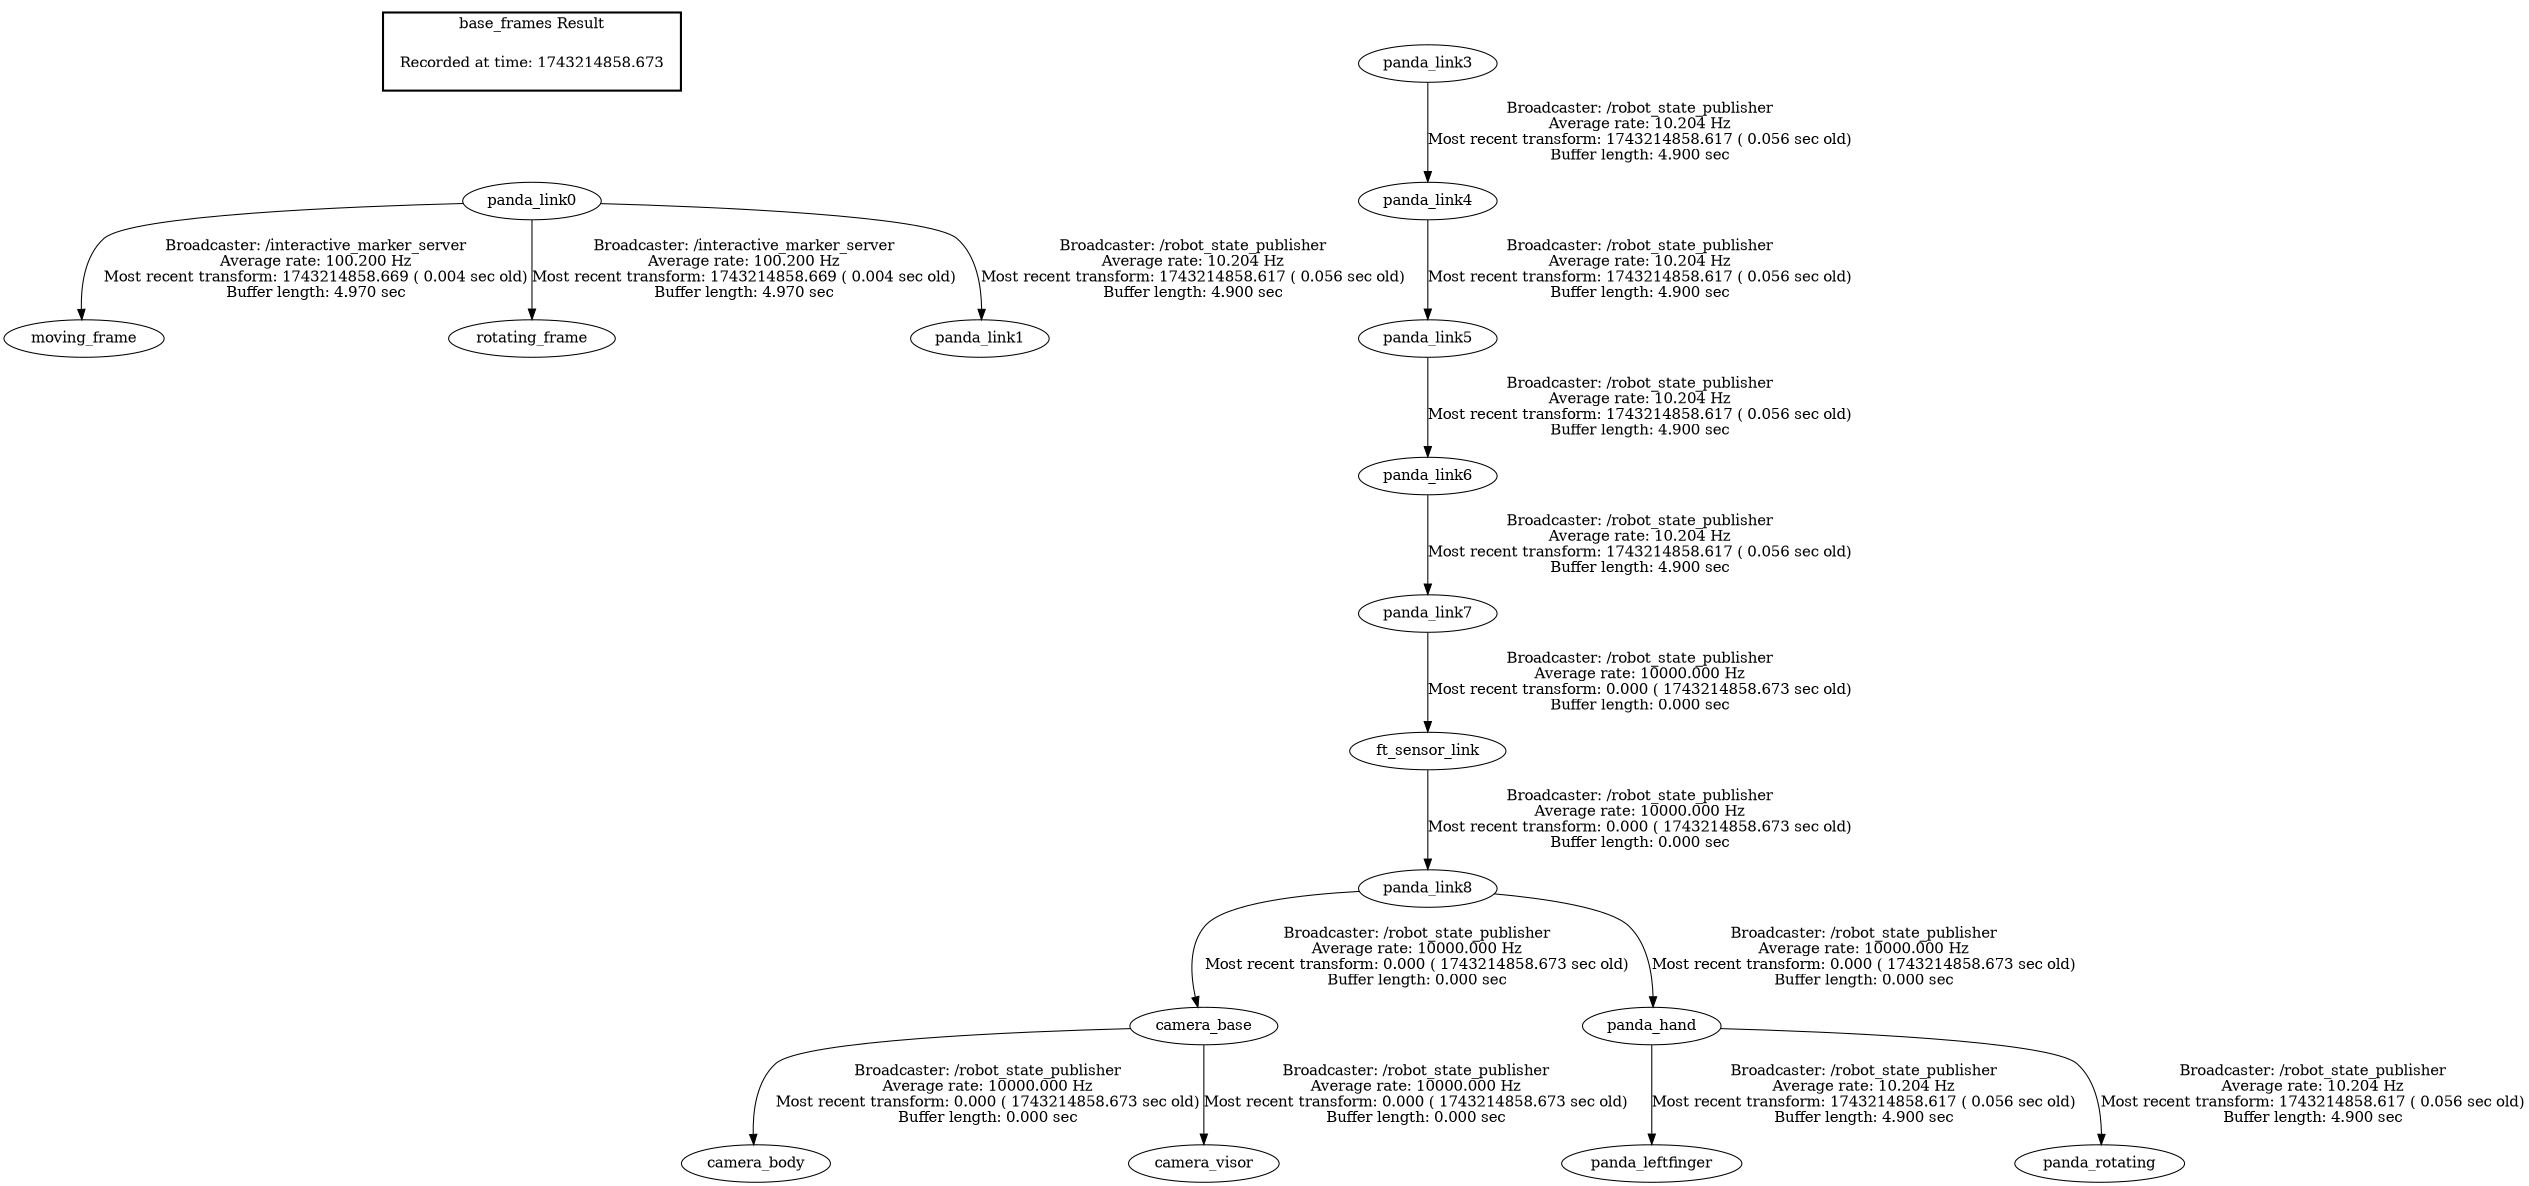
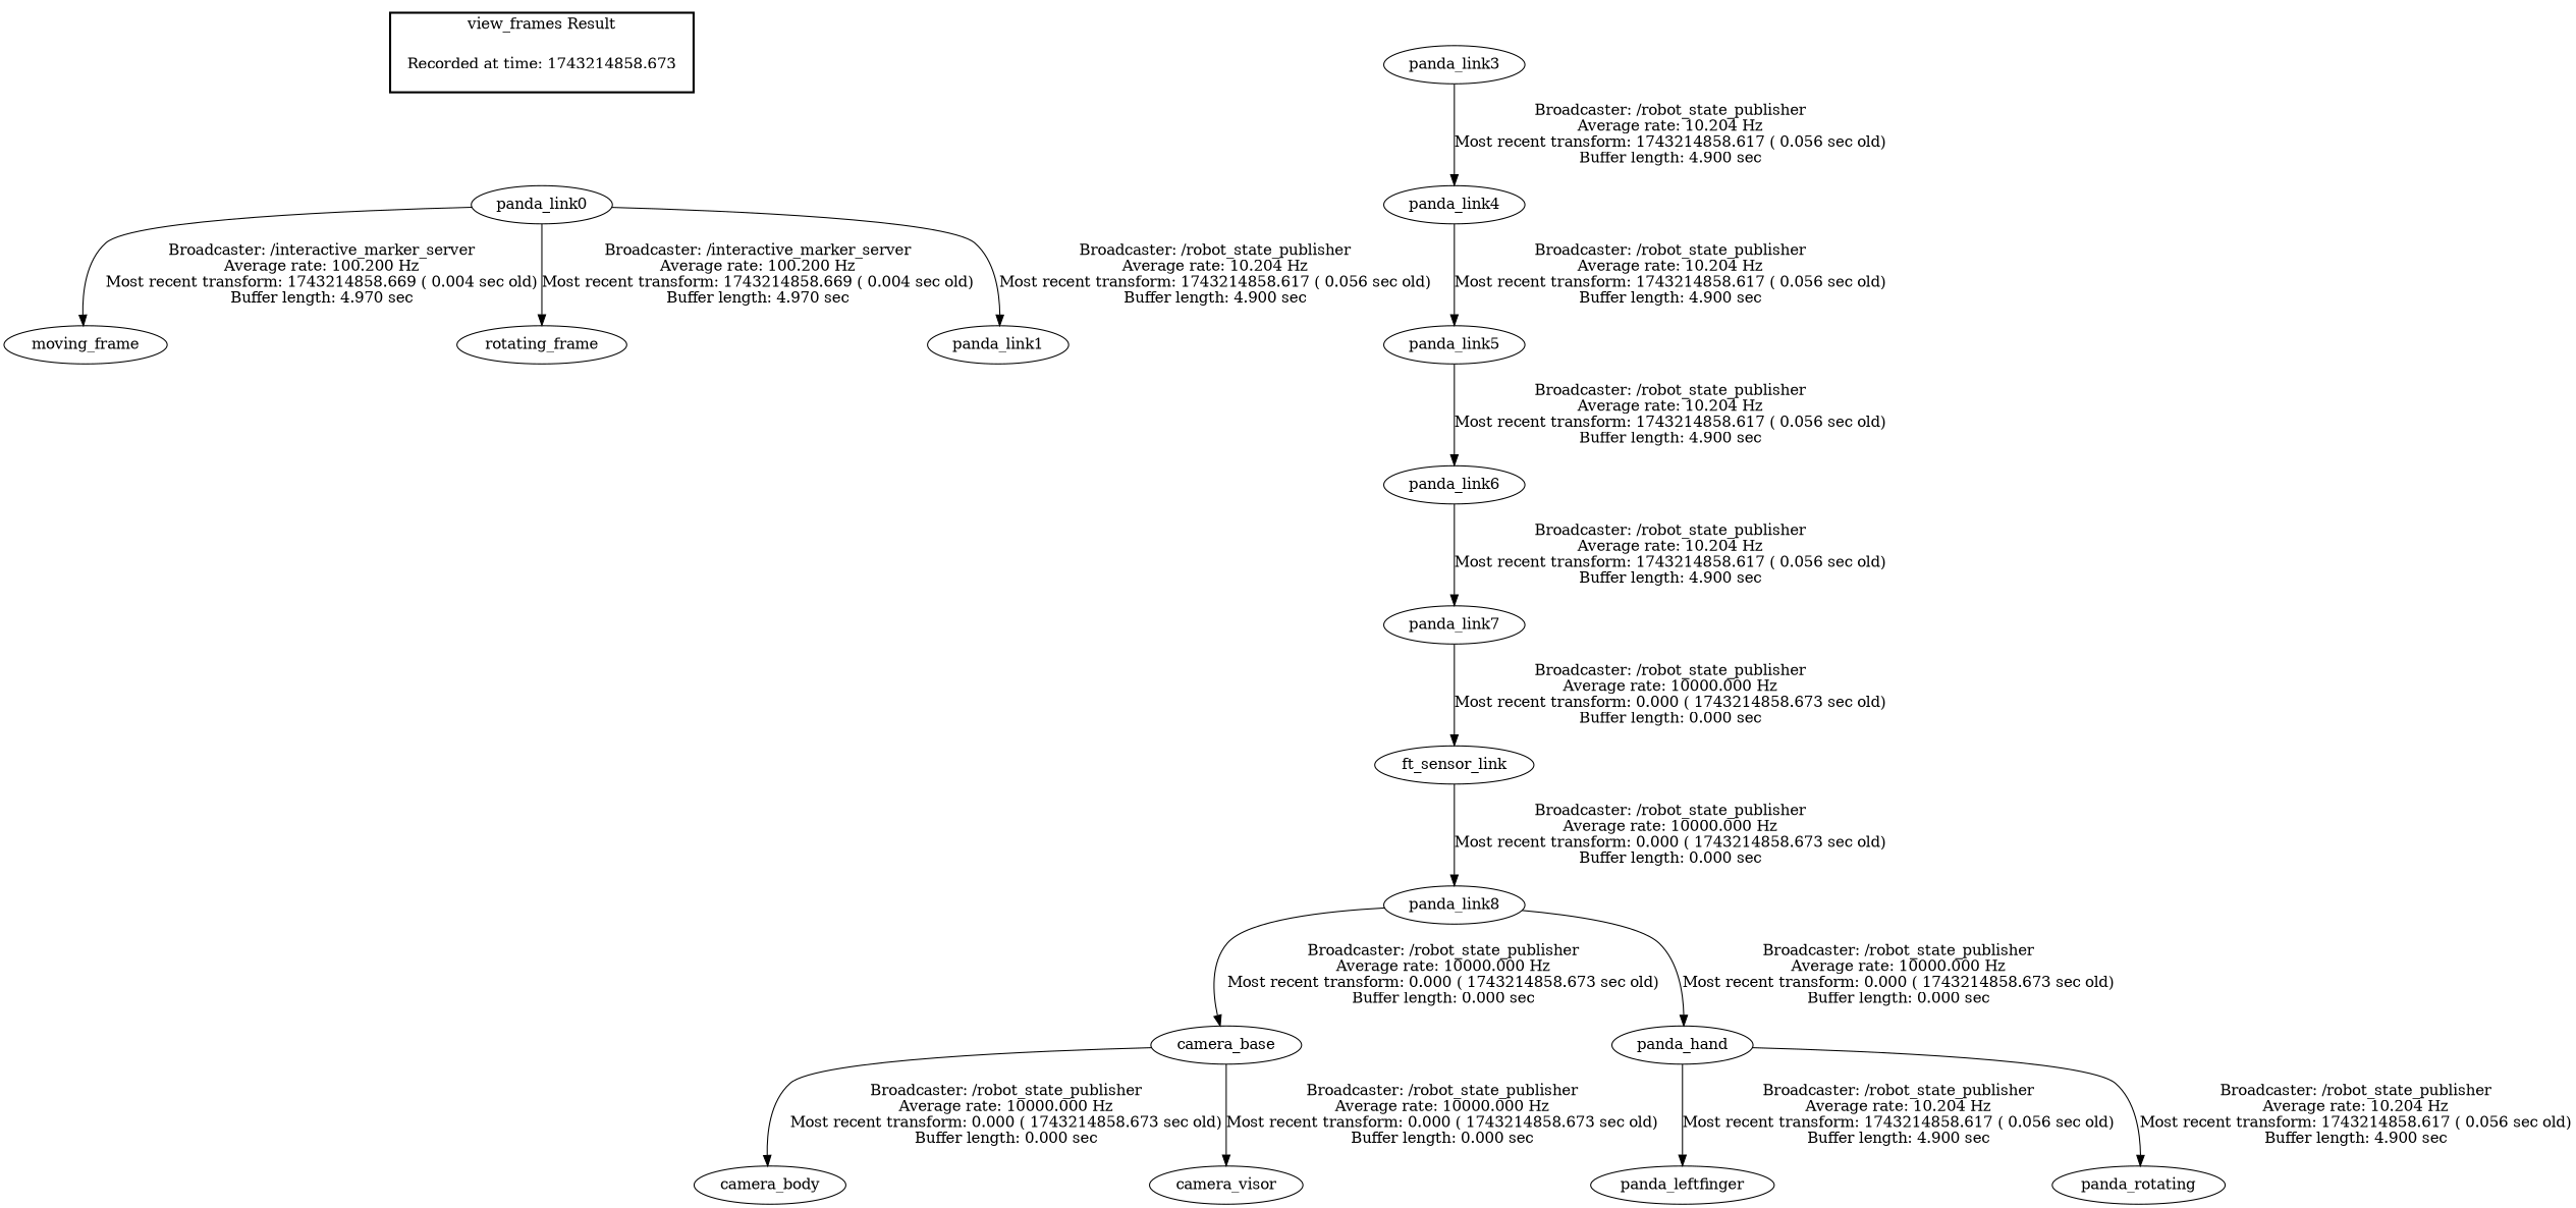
  digraph {
    "Recorded at time: 1743214858.673" [shape=plaintext]
    panda_link0
    moving_frame
    rotating_frame
    panda_link1
    camera_base
    camera_body
    camera_visor
    panda_link8
    panda_hand
    panda_leftfinger
    n12 [label=panda_rotating]
    ft_sensor_link
    panda_link7
    panda_link6
    panda_link3
    panda_link4
    panda_link5
    subgraph cluster_1 {
      color=black
-     label="base_frames Result"
+     label="view_frames Result"
      style=bold
      "Recorded at time: 1743214858.673"
    }
    "Recorded at time: 1743214858.673" -> panda_link0 [style=invis]
    panda_link0 -> moving_frame [label="Broadcaster: /interactive_marker_server\nAverage rate: 100.200 Hz\nMost recent transform: 1743214858.669 ( 0.004 sec old)\nBuffer length: 4.970 sec\n"]
    panda_link0 -> rotating_frame [label="Broadcaster: /interactive_marker_server\nAverage rate: 100.200 Hz\nMost recent transform: 1743214858.669 ( 0.004 sec old)\nBuffer length: 4.970 sec\n"]
    panda_link0 -> panda_link1 [label="Broadcaster: /robot_state_publisher\nAverage rate: 10.204 Hz\nMost recent transform: 1743214858.617 ( 0.056 sec old)\nBuffer length: 4.900 sec\n"]
    camera_base -> camera_body [label="Broadcaster: /robot_state_publisher\nAverage rate: 10000.000 Hz\nMost recent transform: 0.000 ( 1743214858.673 sec old)\nBuffer length: 0.000 sec\n"]
    camera_base -> camera_visor [label="Broadcaster: /robot_state_publisher\nAverage rate: 10000.000 Hz\nMost recent transform: 0.000 ( 1743214858.673 sec old)\nBuffer length: 0.000 sec\n"]
    panda_link8 -> camera_base [label="Broadcaster: /robot_state_publisher\nAverage rate: 10000.000 Hz\nMost recent transform: 0.000 ( 1743214858.673 sec old)\nBuffer length: 0.000 sec\n"]
    panda_link8 -> panda_hand [label="Broadcaster: /robot_state_publisher\nAverage rate: 10000.000 Hz\nMost recent transform: 0.000 ( 1743214858.673 sec old)\nBuffer length: 0.000 sec\n"]
    panda_hand -> panda_leftfinger [label="Broadcaster: /robot_state_publisher\nAverage rate: 10.204 Hz\nMost recent transform: 1743214858.617 ( 0.056 sec old)\nBuffer length: 4.900 sec\n"]
    panda_hand -> n12 [label="Broadcaster: /robot_state_publisher\nAverage rate: 10.204 Hz\nMost recent transform: 1743214858.617 ( 0.056 sec old)\nBuffer length: 4.900 sec\n"]
    ft_sensor_link -> panda_link8 [label="Broadcaster: /robot_state_publisher\nAverage rate: 10000.000 Hz\nMost recent transform: 0.000 ( 1743214858.673 sec old)\nBuffer length: 0.000 sec\n"]
    panda_link7 -> ft_sensor_link [label="Broadcaster: /robot_state_publisher\nAverage rate: 10000.000 Hz\nMost recent transform: 0.000 ( 1743214858.673 sec old)\nBuffer length: 0.000 sec\n"]
    panda_link6 -> panda_link7 [label="Broadcaster: /robot_state_publisher\nAverage rate: 10.204 Hz\nMost recent transform: 1743214858.617 ( 0.056 sec old)\nBuffer length: 4.900 sec\n"]
    panda_link3 -> panda_link4 [label="Broadcaster: /robot_state_publisher\nAverage rate: 10.204 Hz\nMost recent transform: 1743214858.617 ( 0.056 sec old)\nBuffer length: 4.900 sec\n"]
    panda_link4 -> panda_link5 [label="Broadcaster: /robot_state_publisher\nAverage rate: 10.204 Hz\nMost recent transform: 1743214858.617 ( 0.056 sec old)\nBuffer length: 4.900 sec\n"]
    panda_link5 -> panda_link6 [label="Broadcaster: /robot_state_publisher\nAverage rate: 10.204 Hz\nMost recent transform: 1743214858.617 ( 0.056 sec old)\nBuffer length: 4.900 sec\n"]
  }
